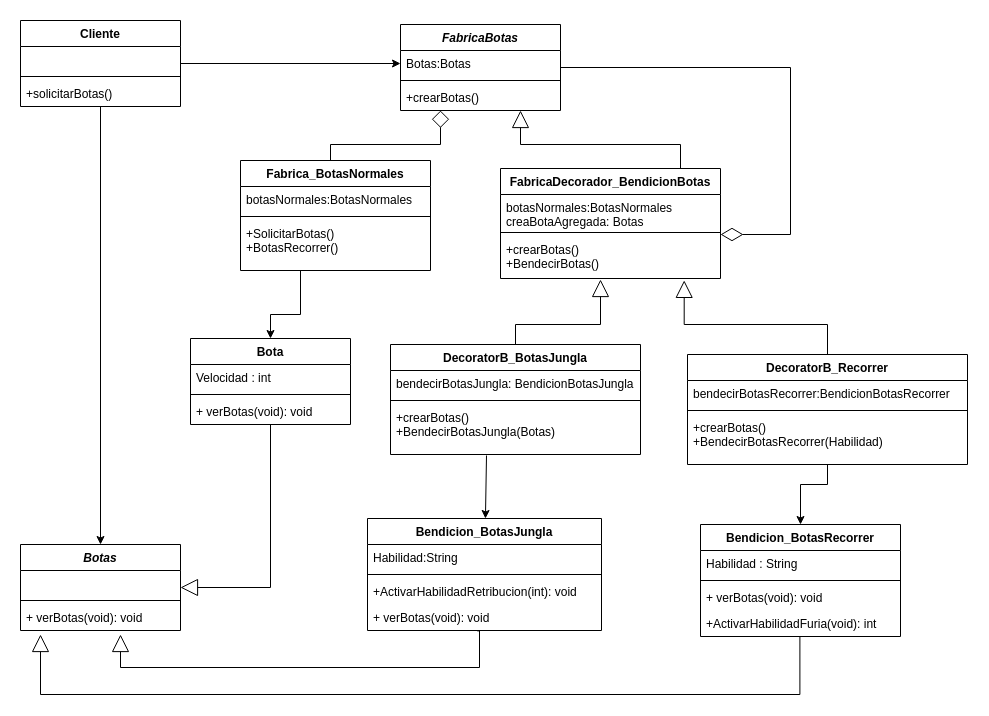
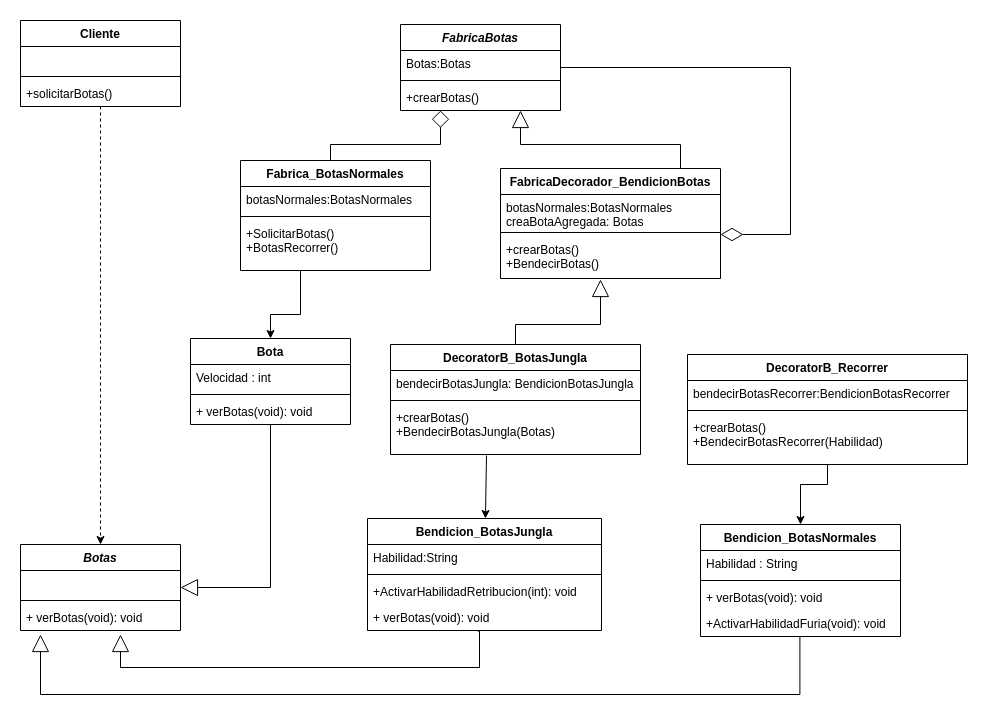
  <mxCell id="0" />
  <mxCell id="1" parent="0" />
  <mxCell id="2" value="Cliente" style="swimlane;fontStyle=1;align=center;verticalAlign=top;childLayout=stackLayout;horizontal=1;startSize=26;horizontalStack=0;resizeParent=1;resizeParentMax=0;resizeLast=0;collapsible=1;marginBottom=0;" parent="1" vertex="1"><mxGeometry x="20" y="20" width="160" height="86" as="geometry" /></mxCell>
  <mxCell id="3" value=" " style="text;strokeColor=none;fillColor=none;align=left;verticalAlign=top;spacingLeft=4;spacingRight=4;overflow=hidden;rotatable=0;points=[[0,0.5],[1,0.5]];portConstraint=eastwest;" parent="2" vertex="1"><mxGeometry y="26" width="160" height="26" as="geometry" /></mxCell>
  <mxCell id="4" value="" style="line;strokeWidth=1;fillColor=none;align=left;verticalAlign=middle;spacingTop=-1;spacingLeft=3;spacingRight=3;rotatable=0;labelPosition=right;points=[];portConstraint=eastwest;" parent="2" vertex="1"><mxGeometry y="52" width="160" height="8" as="geometry" /></mxCell>
  <mxCell id="5" value="+solicitarBotas()" style="text;strokeColor=none;fillColor=none;align=left;verticalAlign=top;spacingLeft=4;spacingRight=4;overflow=hidden;rotatable=0;points=[[0,0.5],[1,0.5]];portConstraint=eastwest;" parent="2" vertex="1"><mxGeometry y="60" width="160" height="26" as="geometry" /></mxCell>
  <mxCell id="6" value="FabricaBotas" style="swimlane;fontStyle=3;align=center;verticalAlign=top;childLayout=stackLayout;horizontal=1;startSize=26;horizontalStack=0;resizeParent=1;resizeParentMax=0;resizeLast=0;collapsible=1;marginBottom=0;" parent="1" vertex="1"><mxGeometry x="400" y="24" width="160" height="86" as="geometry" /></mxCell>
  <mxCell id="7" value="Botas:Botas" style="text;strokeColor=none;fillColor=none;align=left;verticalAlign=top;spacingLeft=4;spacingRight=4;overflow=hidden;rotatable=0;points=[[0,0.5],[1,0.5]];portConstraint=eastwest;" parent="6" vertex="1"><mxGeometry y="26" width="160" height="26" as="geometry" /></mxCell>
  <mxCell id="8" value="" style="line;strokeWidth=1;fillColor=none;align=left;verticalAlign=middle;spacingTop=-1;spacingLeft=3;spacingRight=3;rotatable=0;labelPosition=right;points=[];portConstraint=eastwest;" parent="6" vertex="1"><mxGeometry y="52" width="160" height="8" as="geometry" /></mxCell>
  <mxCell id="9" value="+crearBotas()" style="text;strokeColor=none;fillColor=none;align=left;verticalAlign=top;spacingLeft=4;spacingRight=4;overflow=hidden;rotatable=0;points=[[0,0.5],[1,0.5]];portConstraint=eastwest;" parent="6" vertex="1"><mxGeometry y="60" width="160" height="26" as="geometry" /></mxCell>
  <mxCell id="10" style="edgeStyle=orthogonalEdgeStyle;rounded=0;orthogonalLoop=1;jettySize=auto;html=1;exitX=0.5;exitY=1;exitDx=0;exitDy=0;entryX=0.5;entryY=0;entryDx=0;entryDy=0;" parent="1" source="11" target="39" edge="1"><mxGeometry relative="1" as="geometry"><Array as="points"><mxPoint x="300" y="270" /><mxPoint x="300" y="314" /><mxPoint x="270" y="314" /></Array></mxGeometry></mxCell>
  <mxCell id="11" value="Fabrica_BotasNormales" style="swimlane;fontStyle=1;align=center;verticalAlign=top;childLayout=stackLayout;horizontal=1;startSize=26;horizontalStack=0;resizeParent=1;resizeParentMax=0;resizeLast=0;collapsible=1;marginBottom=0;" parent="1" vertex="1"><mxGeometry x="240" y="160" width="190" height="110" as="geometry" /></mxCell>
  <mxCell id="12" value="botasNormales:BotasNormales" style="text;strokeColor=none;fillColor=none;align=left;verticalAlign=top;spacingLeft=4;spacingRight=4;overflow=hidden;rotatable=0;points=[[0,0.5],[1,0.5]];portConstraint=eastwest;" parent="11" vertex="1"><mxGeometry y="26" width="190" height="26" as="geometry" /></mxCell>
  <mxCell id="13" value="" style="line;strokeWidth=1;fillColor=none;align=left;verticalAlign=middle;spacingTop=-1;spacingLeft=3;spacingRight=3;rotatable=0;labelPosition=right;points=[];portConstraint=eastwest;" parent="11" vertex="1"><mxGeometry y="52" width="190" height="8" as="geometry" /></mxCell>
  <mxCell id="14" value="+SolicitarBotas()&#10;+BotasRecorrer()" style="text;strokeColor=none;fillColor=none;align=left;verticalAlign=top;spacingLeft=4;spacingRight=4;overflow=hidden;rotatable=0;points=[[0,0.5],[1,0.5]];portConstraint=eastwest;" parent="11" vertex="1"><mxGeometry y="60" width="190" height="50" as="geometry" /></mxCell>
  <mxCell id="15" value="DecoratorB_BotasJungla" style="swimlane;fontStyle=1;align=center;verticalAlign=top;childLayout=stackLayout;horizontal=1;startSize=26;horizontalStack=0;resizeParent=1;resizeParentMax=0;resizeLast=0;collapsible=1;marginBottom=0;" parent="1" vertex="1"><mxGeometry x="390" y="344" width="250" height="110" as="geometry" /></mxCell>
  <mxCell id="16" value="bendecirBotasJungla: BendicionBotasJungla" style="text;strokeColor=none;fillColor=none;align=left;verticalAlign=top;spacingLeft=4;spacingRight=4;overflow=hidden;rotatable=0;points=[[0,0.5],[1,0.5]];portConstraint=eastwest;" parent="15" vertex="1"><mxGeometry y="26" width="250" height="26" as="geometry" /></mxCell>
  <mxCell id="17" value="" style="line;strokeWidth=1;fillColor=none;align=left;verticalAlign=middle;spacingTop=-1;spacingLeft=3;spacingRight=3;rotatable=0;labelPosition=right;points=[];portConstraint=eastwest;" parent="15" vertex="1"><mxGeometry y="52" width="250" height="8" as="geometry" /></mxCell>
  <mxCell id="18" value="+crearBotas()&#10;+BendecirBotasJungla(Botas)&#10;" style="text;strokeColor=none;fillColor=none;align=left;verticalAlign=top;spacingLeft=4;spacingRight=4;overflow=hidden;rotatable=0;points=[[0,0.5],[1,0.5]];portConstraint=eastwest;" parent="15" vertex="1"><mxGeometry y="60" width="250" height="50" as="geometry" /></mxCell>
- <mxCell id="19" style="edgeStyle=orthogonalEdgeStyle;rounded=0;orthogonalLoop=1;jettySize=auto;html=1;entryX=0;entryY=0.5;entryDx=0;entryDy=0;exitX=1;exitY=0.5;exitDx=0;exitDy=0;" parent="1" source="2" target="7" edge="1"><mxGeometry relative="1" as="geometry"><mxPoint x="190" y="63" as="sourcePoint" /></mxGeometry></mxCell>
  <mxCell id="20" style="edgeStyle=orthogonalEdgeStyle;rounded=0;orthogonalLoop=1;jettySize=auto;html=1;exitX=0.5;exitY=1;exitDx=0;exitDy=0;entryX=0.5;entryY=0;entryDx=0;entryDy=0;" parent="1" source="21" target="50" edge="1"><mxGeometry relative="1" as="geometry"><mxPoint x="830" y="534" as="targetPoint" /><Array as="points"><mxPoint x="800" y="484" /></Array></mxGeometry></mxCell>
  <mxCell id="21" value="DecoratorB_Recorrer" style="swimlane;fontStyle=1;align=center;verticalAlign=top;childLayout=stackLayout;horizontal=1;startSize=26;horizontalStack=0;resizeParent=1;resizeParentMax=0;resizeLast=0;collapsible=1;marginBottom=0;" parent="1" vertex="1"><mxGeometry x="687" y="354" width="280" height="110" as="geometry" /></mxCell>
  <mxCell id="22" value="bendecirBotasRecorrer:BendicionBotasRecorrer" style="text;strokeColor=none;fillColor=none;align=left;verticalAlign=top;spacingLeft=4;spacingRight=4;overflow=hidden;rotatable=0;points=[[0,0.5],[1,0.5]];portConstraint=eastwest;" parent="21" vertex="1"><mxGeometry y="26" width="280" height="26" as="geometry" /></mxCell>
  <mxCell id="23" value="" style="line;strokeWidth=1;fillColor=none;align=left;verticalAlign=middle;spacingTop=-1;spacingLeft=3;spacingRight=3;rotatable=0;labelPosition=right;points=[];portConstraint=eastwest;" parent="21" vertex="1"><mxGeometry y="52" width="280" height="8" as="geometry" /></mxCell>
  <mxCell id="24" value="+crearBotas()&#10;+BendecirBotasRecorrer(Habilidad)" style="text;strokeColor=none;fillColor=none;align=left;verticalAlign=top;spacingLeft=4;spacingRight=4;overflow=hidden;rotatable=0;points=[[0,0.5],[1,0.5]];portConstraint=eastwest;" parent="21" vertex="1"><mxGeometry y="60" width="280" height="50" as="geometry" /></mxCell>
  <mxCell id="25" style="edgeStyle=orthogonalEdgeStyle;rounded=0;orthogonalLoop=1;jettySize=auto;html=1;exitX=0.5;exitY=0;exitDx=0;exitDy=0;entryX=0.25;entryY=1;entryDx=0;entryDy=0;startArrow=none;startFill=0;endArrow=diamond;endFill=0;startSize=15;endSize=15;" parent="1" source="11" target="6" edge="1"><mxGeometry relative="1" as="geometry"><mxPoint x="440" y="365" as="sourcePoint" /><mxPoint x="85" y="255" as="targetPoint" /><Array as="points"><mxPoint x="330" y="160" /><mxPoint x="330" y="144" /><mxPoint x="440" y="144" /></Array></mxGeometry></mxCell>
  <mxCell id="26" style="edgeStyle=orthogonalEdgeStyle;rounded=0;orthogonalLoop=1;jettySize=auto;html=1;startArrow=none;startFill=0;endArrow=block;endFill=0;startSize=15;endSize=15;exitX=0.5;exitY=0;exitDx=0;exitDy=0;" parent="1" source="15" edge="1"><mxGeometry relative="1" as="geometry"><mxPoint x="515" y="314" as="sourcePoint" /><mxPoint x="600" y="279" as="targetPoint" /><Array as="points"><mxPoint x="515" y="324" /><mxPoint x="600" y="324" /></Array></mxGeometry></mxCell>
- <mxCell id="27" style="edgeStyle=orthogonalEdgeStyle;rounded=0;orthogonalLoop=1;jettySize=auto;html=1;exitX=0.5;exitY=0;exitDx=0;exitDy=0;entryX=0.835;entryY=1.045;entryDx=0;entryDy=0;startArrow=none;startFill=0;endArrow=block;endFill=0;startSize=15;endSize=15;entryPerimeter=0;" parent="1" source="21" target="31" edge="1"><mxGeometry relative="1" as="geometry"><mxPoint x="850" y="354" as="sourcePoint" /><mxPoint x="640" y="270" as="targetPoint" /><Array as="points"><mxPoint x="827" y="324" /><mxPoint x="684" y="324" /></Array></mxGeometry></mxCell>
  <mxCell id="28" value="FabricaDecorador_BendicionBotas" style="swimlane;fontStyle=1;align=center;verticalAlign=top;childLayout=stackLayout;horizontal=1;startSize=26;horizontalStack=0;resizeParent=1;resizeParentMax=0;resizeLast=0;collapsible=1;marginBottom=0;" parent="1" vertex="1"><mxGeometry x="500" y="168" width="220" height="110" as="geometry" /></mxCell>
  <mxCell id="29" value="botasNormales:BotasNormales&#10;creaBotaAgregada: Botas" style="text;strokeColor=none;fillColor=none;align=left;verticalAlign=top;spacingLeft=4;spacingRight=4;overflow=hidden;rotatable=0;points=[[0,0.5],[1,0.5]];portConstraint=eastwest;" parent="28" vertex="1"><mxGeometry y="26" width="220" height="34" as="geometry" /></mxCell>
  <mxCell id="30" value="" style="line;strokeWidth=1;fillColor=none;align=left;verticalAlign=middle;spacingTop=-1;spacingLeft=3;spacingRight=3;rotatable=0;labelPosition=right;points=[];portConstraint=eastwest;" parent="28" vertex="1"><mxGeometry y="60" width="220" height="8" as="geometry" /></mxCell>
  <mxCell id="31" value="+crearBotas()&#10;+BendecirBotas()" style="text;strokeColor=none;fillColor=none;align=left;verticalAlign=top;spacingLeft=4;spacingRight=4;overflow=hidden;rotatable=0;points=[[0,0.5],[1,0.5]];portConstraint=eastwest;" parent="28" vertex="1"><mxGeometry y="68" width="220" height="42" as="geometry" /></mxCell>
  <mxCell id="32" style="edgeStyle=orthogonalEdgeStyle;rounded=0;orthogonalLoop=1;jettySize=auto;html=1;exitX=0.5;exitY=0;exitDx=0;exitDy=0;startArrow=none;startFill=0;endArrow=block;endFill=0;startSize=15;endSize=15;entryX=0.75;entryY=1;entryDx=0;entryDy=0;" parent="1" source="28" target="6" edge="1"><mxGeometry relative="1" as="geometry"><mxPoint x="290" y="194" as="sourcePoint" /><mxPoint x="520" y="120" as="targetPoint" /><Array as="points"><mxPoint x="680" y="144" /><mxPoint x="520" y="144" /></Array></mxGeometry></mxCell>
  <mxCell id="33" style="edgeStyle=orthogonalEdgeStyle;rounded=0;orthogonalLoop=1;jettySize=auto;html=1;endArrow=diamondThin;endFill=0;endSize=20;exitX=1;exitY=0.5;exitDx=0;exitDy=0;" parent="1" source="6" edge="1"><mxGeometry relative="1" as="geometry"><Array as="points"><mxPoint x="790" y="67" /><mxPoint x="790" y="234" /></Array><mxPoint x="570" y="64" as="sourcePoint" /><mxPoint x="720" y="234" as="targetPoint" /></mxGeometry></mxCell>
  <mxCell id="34" value="Bendicion_BotasJungla" style="swimlane;fontStyle=1;align=center;verticalAlign=top;childLayout=stackLayout;horizontal=1;startSize=26;horizontalStack=0;resizeParent=1;resizeParentMax=0;resizeLast=0;collapsible=1;marginBottom=0;" parent="1" vertex="1"><mxGeometry x="367" y="518" width="234" height="112" as="geometry" /></mxCell>
  <mxCell id="35" value="Habilidad:String" style="text;strokeColor=none;fillColor=none;align=left;verticalAlign=top;spacingLeft=4;spacingRight=4;overflow=hidden;rotatable=0;points=[[0,0.5],[1,0.5]];portConstraint=eastwest;" parent="34" vertex="1"><mxGeometry y="26" width="234" height="26" as="geometry" /></mxCell>
  <mxCell id="36" value="" style="line;strokeWidth=1;fillColor=none;align=left;verticalAlign=middle;spacingTop=-1;spacingLeft=3;spacingRight=3;rotatable=0;labelPosition=right;points=[];portConstraint=eastwest;" parent="34" vertex="1"><mxGeometry y="52" width="234" height="8" as="geometry" /></mxCell>
  <mxCell id="37" value="+ActivarHabilidadRetribucion(int): void" style="text;strokeColor=none;fillColor=none;align=left;verticalAlign=top;spacingLeft=4;spacingRight=4;overflow=hidden;rotatable=0;points=[[0,0.5],[1,0.5]];portConstraint=eastwest;" parent="34" vertex="1"><mxGeometry y="60" width="234" height="26" as="geometry" /></mxCell>
  <mxCell id="38" value="+ verBotas(void): void" style="text;strokeColor=none;fillColor=none;align=left;verticalAlign=top;spacingLeft=4;spacingRight=4;overflow=hidden;rotatable=0;points=[[0,0.5],[1,0.5]];portConstraint=eastwest;" parent="34" vertex="1"><mxGeometry y="86" width="234" height="26" as="geometry" /></mxCell>
  <mxCell id="39" value="Bota" style="swimlane;fontStyle=1;align=center;verticalAlign=top;childLayout=stackLayout;horizontal=1;startSize=26;horizontalStack=0;resizeParent=1;resizeParentMax=0;resizeLast=0;collapsible=1;marginBottom=0;" parent="1" vertex="1"><mxGeometry x="190" y="338" width="160" height="86" as="geometry" /></mxCell>
  <mxCell id="40" value="Velocidad : int" style="text;strokeColor=none;fillColor=none;align=left;verticalAlign=top;spacingLeft=4;spacingRight=4;overflow=hidden;rotatable=0;points=[[0,0.5],[1,0.5]];portConstraint=eastwest;" parent="39" vertex="1"><mxGeometry y="26" width="160" height="26" as="geometry" /></mxCell>
  <mxCell id="41" value="" style="line;strokeWidth=1;fillColor=none;align=left;verticalAlign=middle;spacingTop=-1;spacingLeft=3;spacingRight=3;rotatable=0;labelPosition=right;points=[];portConstraint=eastwest;" parent="39" vertex="1"><mxGeometry y="52" width="160" height="8" as="geometry" /></mxCell>
  <mxCell id="42" value="+ verBotas(void): void" style="text;strokeColor=none;fillColor=none;align=left;verticalAlign=top;spacingLeft=4;spacingRight=4;overflow=hidden;rotatable=0;points=[[0,0.5],[1,0.5]];portConstraint=eastwest;" parent="39" vertex="1"><mxGeometry y="60" width="160" height="26" as="geometry" /></mxCell>
  <mxCell id="43" value="Botas" style="swimlane;fontStyle=3;align=center;verticalAlign=top;childLayout=stackLayout;horizontal=1;startSize=26;horizontalStack=0;resizeParent=1;resizeParentMax=0;resizeLast=0;collapsible=1;marginBottom=0;" parent="1" vertex="1"><mxGeometry x="20" y="544" width="160" height="86" as="geometry" /></mxCell>
  <mxCell id="44" value=" " style="text;strokeColor=none;fillColor=none;align=left;verticalAlign=top;spacingLeft=4;spacingRight=4;overflow=hidden;rotatable=0;points=[[0,0.5],[1,0.5]];portConstraint=eastwest;" parent="43" vertex="1"><mxGeometry y="26" width="160" height="26" as="geometry" /></mxCell>
  <mxCell id="45" value="" style="line;strokeWidth=1;fillColor=none;align=left;verticalAlign=middle;spacingTop=-1;spacingLeft=3;spacingRight=3;rotatable=0;labelPosition=right;points=[];portConstraint=eastwest;" parent="43" vertex="1"><mxGeometry y="52" width="160" height="8" as="geometry" /></mxCell>
  <mxCell id="46" value="+ verBotas(void): void" style="text;strokeColor=none;fillColor=none;align=left;verticalAlign=top;spacingLeft=4;spacingRight=4;overflow=hidden;rotatable=0;points=[[0,0.5],[1,0.5]];portConstraint=eastwest;" parent="43" vertex="1"><mxGeometry y="60" width="160" height="26" as="geometry" /></mxCell>
- <mxCell id="47" style="edgeStyle=orthogonalEdgeStyle;rounded=0;orthogonalLoop=1;jettySize=auto;html=1;entryX=0.5;entryY=0;entryDx=0;entryDy=0;" parent="1" source="2" target="43" edge="1"><mxGeometry relative="1" as="geometry"><mxPoint x="90" y="134" as="sourcePoint" /><mxPoint x="90" y="544" as="targetPoint" /></mxGeometry></mxCell>
+ <mxCell id="47" style="edgeStyle=orthogonalEdgeStyle;rounded=0;orthogonalLoop=1;jettySize=auto;html=1;entryX=0.5;entryY=0;entryDx=0;entryDy=0;dashed=1;" parent="1" source="2" target="43" edge="1"><mxGeometry relative="1" as="geometry"><mxPoint x="90" y="134" as="sourcePoint" /><mxPoint x="90" y="544" as="targetPoint" /></mxGeometry></mxCell>
  <mxCell id="48" style="edgeStyle=orthogonalEdgeStyle;rounded=0;orthogonalLoop=1;jettySize=auto;html=1;startArrow=none;startFill=0;endArrow=block;endFill=0;startSize=15;endSize=15;exitX=0.497;exitY=1.015;exitDx=0;exitDy=0;exitPerimeter=0;" parent="1" source="54" edge="1"><mxGeometry relative="1" as="geometry"><mxPoint x="790" y="634" as="sourcePoint" /><mxPoint x="40" y="634" as="targetPoint" /><Array as="points"><mxPoint x="800" y="694" /><mxPoint x="40" y="694" /></Array></mxGeometry></mxCell>
  <mxCell id="49" style="edgeStyle=orthogonalEdgeStyle;rounded=0;orthogonalLoop=1;jettySize=auto;html=1;exitX=0.5;exitY=1;exitDx=0;exitDy=0;entryX=1;entryY=0.5;entryDx=0;entryDy=0;startArrow=none;startFill=0;endArrow=block;endFill=0;startSize=15;endSize=15;" parent="1" source="39" target="43" edge="1"><mxGeometry relative="1" as="geometry"><mxPoint x="490" y="840" as="sourcePoint" /><mxPoint x="90" y="640" as="targetPoint" /><Array as="points"><mxPoint x="270" y="587" /></Array></mxGeometry></mxCell>
- <mxCell id="50" value="Bendicion_BotasRecorrer" style="swimlane;fontStyle=1;align=center;verticalAlign=top;childLayout=stackLayout;horizontal=1;startSize=26;horizontalStack=0;resizeParent=1;resizeParentMax=0;resizeLast=0;collapsible=1;marginBottom=0;" parent="1" vertex="1"><mxGeometry x="700" y="524" width="200" height="112" as="geometry" /></mxCell>
+ <mxCell id="50" value="Bendicion_BotasNormales" style="swimlane;fontStyle=1;align=center;verticalAlign=top;childLayout=stackLayout;horizontal=1;startSize=26;horizontalStack=0;resizeParent=1;resizeParentMax=0;resizeLast=0;collapsible=1;marginBottom=0;" parent="1" vertex="1"><mxGeometry x="700" y="524" width="200" height="112" as="geometry" /></mxCell>
  <mxCell id="51" value="Habilidad : String" style="text;strokeColor=none;fillColor=none;align=left;verticalAlign=top;spacingLeft=4;spacingRight=4;overflow=hidden;rotatable=0;points=[[0,0.5],[1,0.5]];portConstraint=eastwest;" parent="50" vertex="1"><mxGeometry y="26" width="200" height="26" as="geometry" /></mxCell>
  <mxCell id="52" value="" style="line;strokeWidth=1;fillColor=none;align=left;verticalAlign=middle;spacingTop=-1;spacingLeft=3;spacingRight=3;rotatable=0;labelPosition=right;points=[];portConstraint=eastwest;" parent="50" vertex="1"><mxGeometry y="52" width="200" height="8" as="geometry" /></mxCell>
  <mxCell id="53" value="+ verBotas(void): void" style="text;strokeColor=none;fillColor=none;align=left;verticalAlign=top;spacingLeft=4;spacingRight=4;overflow=hidden;rotatable=0;points=[[0,0.5],[1,0.5]];portConstraint=eastwest;" parent="50" vertex="1"><mxGeometry y="60" width="200" height="26" as="geometry" /></mxCell>
- <mxCell id="54" value="+ActivarHabilidadFuria(void): int" style="text;strokeColor=none;fillColor=none;align=left;verticalAlign=top;spacingLeft=4;spacingRight=4;overflow=hidden;rotatable=0;points=[[0,0.5],[1,0.5]];portConstraint=eastwest;" parent="50" vertex="1"><mxGeometry y="86" width="200" height="26" as="geometry" /></mxCell>
+ <mxCell id="54" value="+ActivarHabilidadFuria(void): void" style="text;strokeColor=none;fillColor=none;align=left;verticalAlign=top;spacingLeft=4;spacingRight=4;overflow=hidden;rotatable=0;points=[[0,0.5],[1,0.5]];portConstraint=eastwest;" parent="50" vertex="1"><mxGeometry y="86" width="200" height="26" as="geometry" /></mxCell>
  <mxCell id="55" value="" style="endArrow=classic;html=1;" parent="1" target="34" edge="1"><mxGeometry width="50" height="50" relative="1" as="geometry"><mxPoint x="486" y="455" as="sourcePoint" /><mxPoint x="470" y="484" as="targetPoint" /></mxGeometry></mxCell>
  <mxCell id="56" style="edgeStyle=orthogonalEdgeStyle;rounded=0;orthogonalLoop=1;jettySize=auto;html=1;startArrow=none;startFill=0;endArrow=block;endFill=0;startSize=15;endSize=15;exitX=0.469;exitY=1.015;exitDx=0;exitDy=0;exitPerimeter=0;" parent="1" source="38" edge="1"><mxGeometry relative="1" as="geometry"><mxPoint x="480" y="644" as="sourcePoint" /><mxPoint x="120" y="634" as="targetPoint" /><Array as="points"><mxPoint x="479" y="667" /><mxPoint x="120" y="667" /></Array></mxGeometry></mxCell>
